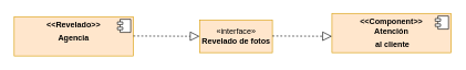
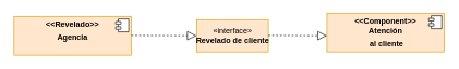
  <mxCell id="0" />
  <mxCell id="1" parent="0" />
  <mxCell id="2" value="&lt;p style=&quot;margin:0px;margin-top:6px;text-align:center;&quot;&gt;&lt;b&gt;&amp;lt;&amp;lt;Revelado&amp;gt;&amp;gt;&lt;/b&gt;&lt;/p&gt;&lt;p style=&quot;margin:0px;margin-top:6px;text-align:center;&quot;&gt;&lt;b&gt;Agencia&lt;/b&gt;&lt;/p&gt;" style="align=left;overflow=fill;html=1;dropTarget=0;fillColor=#ffe6cc;strokeColor=#d79b00;" vertex="1" parent="1"><mxGeometry x="20" y="25" width="180" height="60" as="geometry" /></mxCell>
  <mxCell id="3" value="" style="shape=component;jettyWidth=8;jettyHeight=4;" vertex="1" parent="2"><mxGeometry x="1" width="20" height="20" relative="1" as="geometry"><mxPoint x="-24" y="4" as="offset" /></mxGeometry></mxCell>
- <mxCell id="4" value="«interface»&lt;br&gt;&lt;b&gt;Revelado de fotos&lt;/b&gt;" style="html=1;fillColor=#ffe6cc;strokeColor=#d79b00;" vertex="1" parent="1"><mxGeometry x="300" y="30" width="110" height="50" as="geometry" /></mxCell>
+ <mxCell id="4" value="«interface»&lt;br&gt;&lt;b&gt;Revelado de cliente&lt;/b&gt;" style="html=1;fillColor=#ffe6cc;strokeColor=#d79b00;" vertex="1" parent="1"><mxGeometry x="300" y="30" width="110" height="50" as="geometry" /></mxCell>
  <mxCell id="5" value="&lt;p style=&quot;margin:0px;margin-top:6px;text-align:center;&quot;&gt;&lt;b&gt;&amp;lt;&amp;lt;Component&amp;gt;&amp;gt;&lt;/b&gt;&lt;/p&gt;&lt;div style=&quot;text-align: center;&quot;&gt;&lt;span style=&quot;background-color: initial;&quot;&gt;&lt;b&gt;Atención&lt;/b&gt;&lt;/span&gt;&lt;/div&gt;&lt;p style=&quot;margin:0px;margin-top:6px;text-align:center;&quot;&gt;&lt;b&gt;&amp;nbsp;al cliente&lt;/b&gt;&lt;/p&gt;" style="align=left;overflow=fill;html=1;dropTarget=0;fillColor=#ffe6cc;strokeColor=#d79b00;" vertex="1" parent="1"><mxGeometry x="500" y="20" width="180" height="60" as="geometry" /></mxCell>
  <mxCell id="6" value="" style="shape=component;jettyWidth=8;jettyHeight=4;" vertex="1" parent="5"><mxGeometry x="1" width="20" height="20" relative="1" as="geometry"><mxPoint x="-24" y="4" as="offset" /></mxGeometry></mxCell>
  <mxCell id="7" value="" style="endArrow=block;dashed=1;endFill=0;endSize=12;html=1;rounded=0;" edge="1" parent="1"><mxGeometry width="160" relative="1" as="geometry"><mxPoint x="200" y="54.5" as="sourcePoint" /><mxPoint x="300" y="55" as="targetPoint" /></mxGeometry></mxCell>
  <mxCell id="8" value="" style="endArrow=block;dashed=1;endFill=0;endSize=12;html=1;rounded=0;" edge="1" parent="1"><mxGeometry width="160" relative="1" as="geometry"><mxPoint x="410" y="54.5" as="sourcePoint" /><mxPoint x="500" y="55" as="targetPoint" /></mxGeometry></mxCell>
